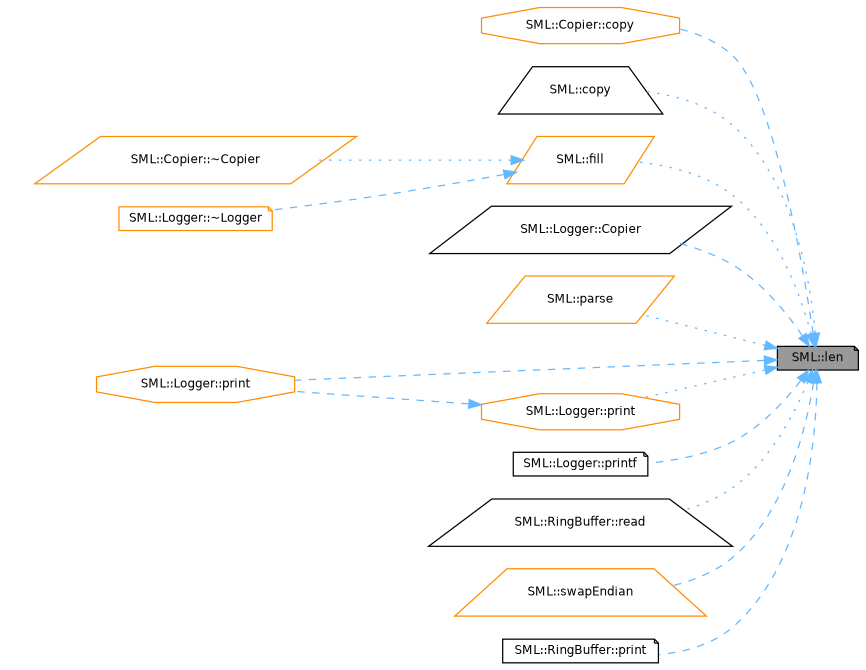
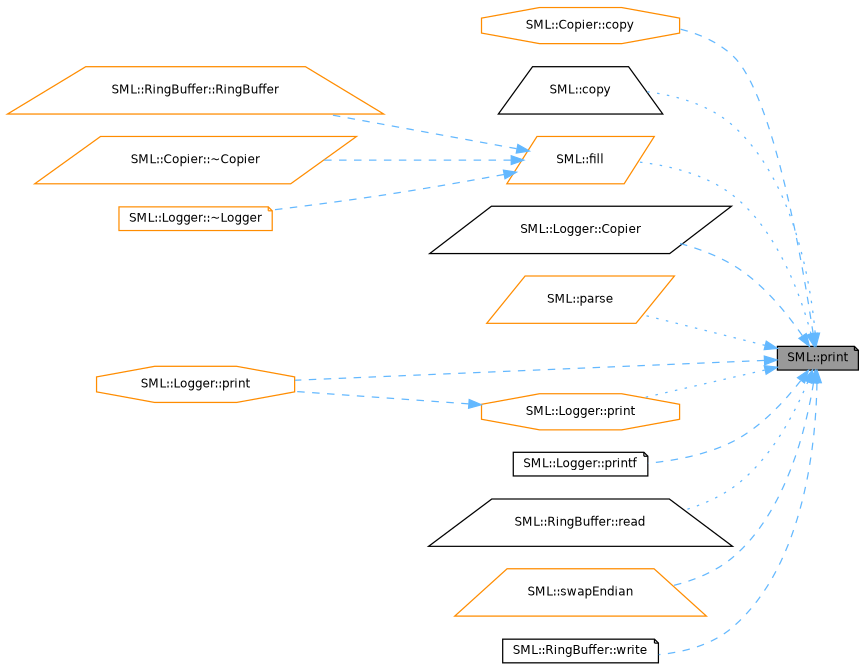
  digraph {
    rankdir=RL
    node [color=darkorange fillcolor=white fontname=Helvetica fontsize=10 shape=note style=filled]
    edge [color=steelblue1 dir=back fontname=Helvetica fontsize=10 labelfontname=Helvetica labelfontsize=10 style=dashed]
-   n1 [color=black fillcolor=grey60 fontcolor=black height=0.2 label="SML::len" width=0.4]
+   n1 [color=black fillcolor=grey60 fontcolor=black height=0.2 label="SML::print" width=0.4]
    n2 [height=0.2 label="SML::Copier::copy" shape=octagon width=0.4]
    n3 [color=black height=0.2 label="SML::copy" shape=trapezium width=0.4]
    n4 [height=0.2 label="SML::fill" shape=parallelogram width=0.4]
    n5 [color=black height=0.2 label="SML::Logger::Copier" shape=parallelogram width=0.4]
    n6 [height=0.2 label="SML::parse" shape=parallelogram width=0.4]
    n7 [height=0.2 label="SML::Logger::print" shape=octagon width=0.4]
    n8 [height=0.2 label="SML::Logger::print" shape=octagon width=0.4]
    n9 [color=black height=0.2 label="SML::Logger::printf" width=0.4]
    n10 [color=black height=0.2 label="SML::RingBuffer::read" shape=trapezium width=0.4]
    n11 [height=0.2 label="SML::swapEndian" shape=trapezium width=0.4]
-   n12 [color=black height=0.2 label="SML::RingBuffer::print" width=0.4]
+   n12 [color=black height=0.2 label="SML::RingBuffer::write" width=0.4]
+   n13 [height=0.2 label="SML::RingBuffer::RingBuffer" shape=trapezium width=0.4]
    n14 [height=0.2 label="SML::Copier::~Copier" shape=parallelogram width=0.4]
    n15 [height=0.2 label="SML::Logger::~Logger" width=0.4]
    n1 -> n2
    n1 -> n3 [style=dotted]
    n1 -> n4 [style=dotted]
    n1 -> n5
    n1 -> n6 [style=dotted]
    n1 -> n7
    n1 -> n8 [style=dotted]
    n1 -> n9
    n1 -> n10 [style=dotted]
    n1 -> n11
    n1 -> n12
-   n4 -> n14 [style=dotted]
+   n4 -> n13
+   n4 -> n14
    n4 -> n15
    n8 -> n7
  }
